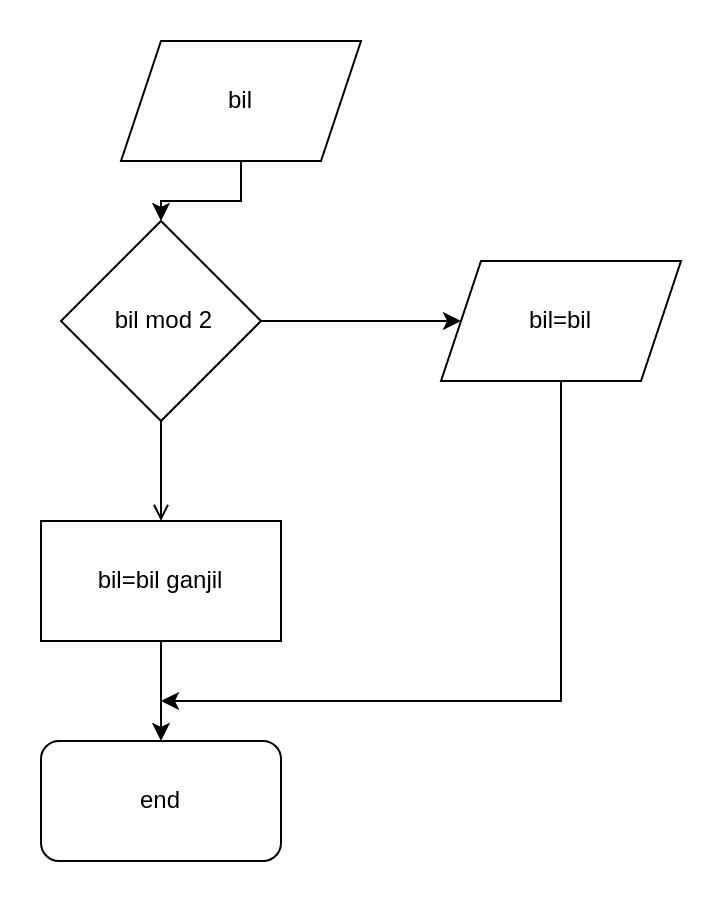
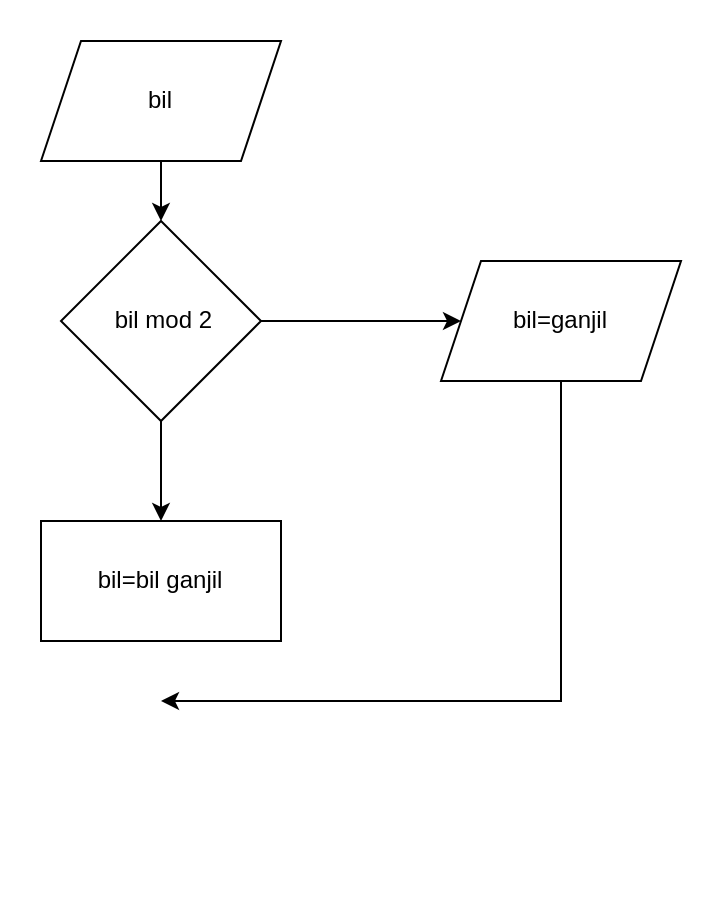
  <mxCell id="0" />
  <mxCell id="1" parent="0" />
  <mxCell id="2" style="edgeStyle=orthogonalEdgeStyle;rounded=0;orthogonalLoop=1;jettySize=auto;html=1;exitX=0.5;exitY=1;exitDx=0;exitDy=0;" edge="1" parent="1" source="3" target="5"><mxGeometry relative="1" as="geometry" /></mxCell>
- <mxCell id="3" value="bil" style="shape=parallelogram;perimeter=parallelogramPerimeter;whiteSpace=wrap;html=1;fixedSize=1;" vertex="1" parent="1"><mxGeometry x="60" y="20" width="120" height="60" as="geometry" /></mxCell>
- <mxCell id="4" style="edgeStyle=orthogonalEdgeStyle;rounded=0;orthogonalLoop=1;jettySize=auto;html=1;exitX=0.5;exitY=1;exitDx=0;exitDy=0;entryX=0.5;entryY=0;entryDx=0;entryDy=0;endArrow=open;" edge="1" parent="1" source="5" target="9"><mxGeometry relative="1" as="geometry" /></mxCell>
+ <mxCell id="3" value="bil" style="shape=parallelogram;perimeter=parallelogramPerimeter;whiteSpace=wrap;html=1;fixedSize=1;" vertex="1" parent="1"><mxGeometry x="20" y="20" width="120" height="60" as="geometry" /></mxCell>
+ <mxCell id="4" style="edgeStyle=orthogonalEdgeStyle;rounded=0;orthogonalLoop=1;jettySize=auto;html=1;exitX=0.5;exitY=1;exitDx=0;exitDy=0;entryX=0.5;entryY=0;entryDx=0;entryDy=0;" edge="1" parent="1" source="5" target="9"><mxGeometry relative="1" as="geometry" /></mxCell>
  <mxCell id="5" value="&amp;nbsp;bil mod 2" style="rhombus;whiteSpace=wrap;html=1;" vertex="1" parent="1"><mxGeometry x="30" y="110" width="100" height="100" as="geometry" /></mxCell>
  <mxCell id="6" style="edgeStyle=orthogonalEdgeStyle;rounded=0;orthogonalLoop=1;jettySize=auto;html=1;exitX=0.5;exitY=1;exitDx=0;exitDy=0;" edge="1" parent="1" source="7"><mxGeometry relative="1" as="geometry"><mxPoint x="80" y="350" as="targetPoint" /><Array as="points"><mxPoint x="280" y="350" /></Array></mxGeometry></mxCell>
- <mxCell id="7" value="bil=bil" style="shape=parallelogram;perimeter=parallelogramPerimeter;whiteSpace=wrap;html=1;fixedSize=1;" vertex="1" parent="1"><mxGeometry x="220" y="130" width="120" height="60" as="geometry" /></mxCell>
- <mxCell id="8" style="edgeStyle=orthogonalEdgeStyle;rounded=0;orthogonalLoop=1;jettySize=auto;html=1;exitX=0.5;exitY=1;exitDx=0;exitDy=0;entryX=0.5;entryY=0;entryDx=0;entryDy=0;" edge="1" parent="1" source="9" target="10"><mxGeometry relative="1" as="geometry" /></mxCell>
+ <mxCell id="7" value="bil=ganjil" style="shape=parallelogram;perimeter=parallelogramPerimeter;whiteSpace=wrap;html=1;fixedSize=1;" vertex="1" parent="1"><mxGeometry x="220" y="130" width="120" height="60" as="geometry" /></mxCell>
  <mxCell id="9" value="bil=bil ganjil" style="rounded=0;whiteSpace=wrap;html=1;" vertex="1" parent="1"><mxGeometry x="20" y="260" width="120" height="60" as="geometry" /></mxCell>
- <mxCell id="10" value="end" style="rounded=1;whiteSpace=wrap;html=1;" vertex="1" parent="1"><mxGeometry x="20" y="370" width="120" height="60" as="geometry" /></mxCell>
  <mxCell id="11" style="edgeStyle=orthogonalEdgeStyle;rounded=0;orthogonalLoop=1;jettySize=auto;html=1;exitX=1;exitY=0.5;exitDx=0;exitDy=0;" edge="1" parent="1" source="5"><mxGeometry relative="1" as="geometry"><mxPoint x="230" y="160" as="targetPoint" /></mxGeometry></mxCell>
